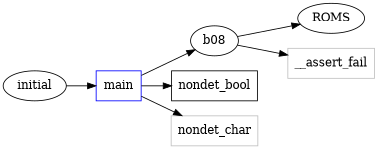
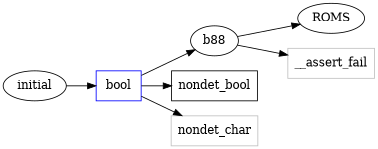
  digraph {
    rankdir=LR
    node [shape=box]
-   main [color=blue]
-   b08 [shape=""]
+   main [color=blue label=bool]
+   b08 [label=b88 shape=""]
    nondet_bool [color=black]
    nondet_char [color=grey]
    ROMS [shape=""]
    __assert_fail [color=grey]
    initial [shape=""]
    main -> b08
    main -> nondet_bool
    main -> nondet_char
    b08 -> ROMS
    b08 -> __assert_fail
    initial -> main
  }
